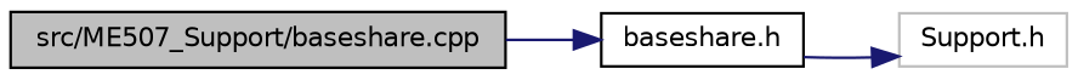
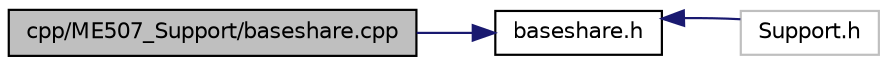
  digraph {
    rankdir=LR
    node [color=black fillcolor=white fontname=Helvetica fontsize=10 shape=record style=filled]
    edge [color=midnightblue fontname=Helvetica fontsize=10 labelfontname=Helvetica labelfontsize=10 style=solid]
-   n1 [fillcolor=grey75 fontcolor=black height=0.2 label="src/ME507_Support/baseshare.cpp" width=0.4]
+   n1 [fillcolor=grey75 fontcolor=black height=0.2 label="cpp/ME507_Support/baseshare.cpp" width=0.4]
    n2 [height=0.2 label="baseshare.h" width=0.4]
    n3 [color=grey75 height=0.2 label="Support.h" width=0.4]
    n1 -> n2
-   n2 -> n3
+   n3 -> n2
  }
